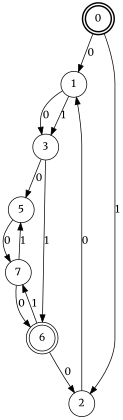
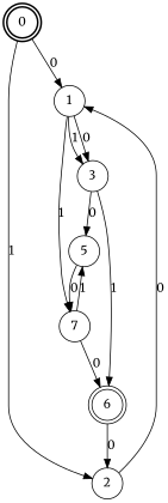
  digraph {
    fontname=Merriweather
    node [fontname=Merriweather shape=circle]
    edge [fontname=Merriweather]
    0 [peripheries=2 style=bold]
    1
    2
    3
    5
    6 [peripheries=2]
    7
    0 -> 1 [label=0]
    0 -> 2 [label=1]
    1 -> 3 [label=0]
    1 -> 3 [label=1]
    2 -> 1 [label=0]
    3 -> 5 [label=0]
    3 -> 6 [label=1]
    5 -> 7 [label=0]
    6 -> 2 [label=0]
-   6 -> 7 [label=1]
+   1 -> 7 [label=1]
    7 -> 5 [label=1]
    7 -> 6 [label=0]
  }
